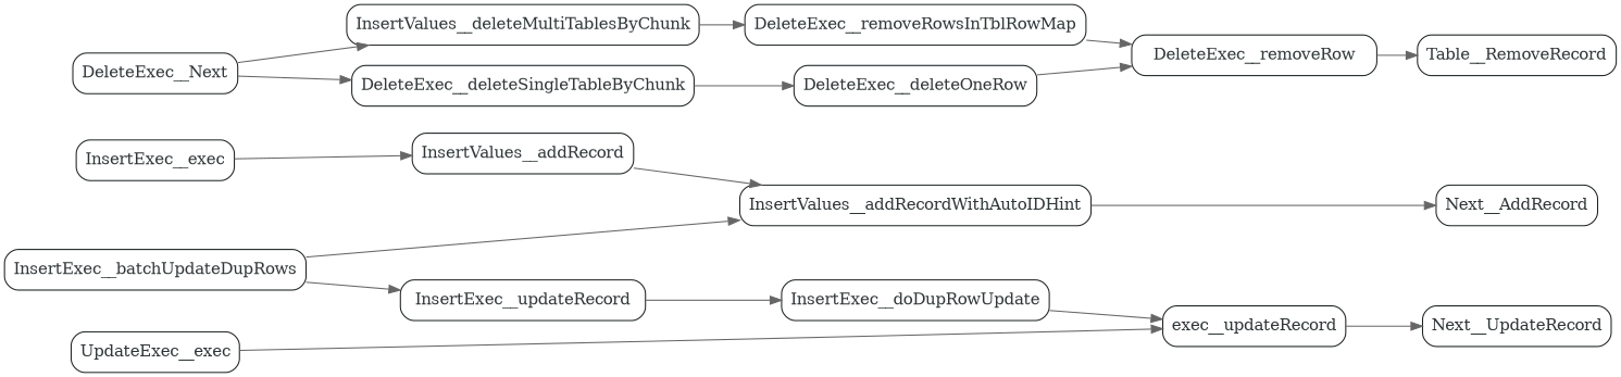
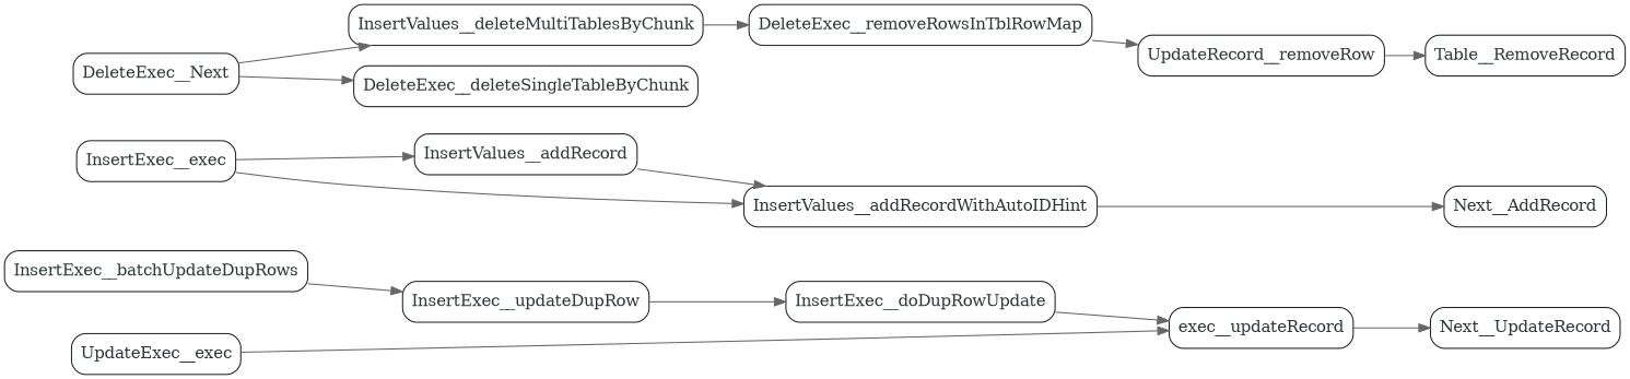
  digraph {
    newrank=true
    rankdir=LR
    node [color="#1c2123" fontcolor="#2f3638" shape=box style=rounded]
    edge [color=gray40]
    n1 [label=Next__AddRecord]
    n2 [label=Next__UpdateRecord]
    Table__RemoveRecord
    InsertExec__exec
    UpdateExec__exec
    DeleteExec__Next
    InsertValues__addRecord
    InsertValues__addRecordWithAutoIDHint
    n9 [label=exec__updateRecord]
    n10 [label=InsertValues__deleteMultiTablesByChunk]
    DeleteExec__deleteSingleTableByChunk
    InsertExec__batchUpdateDupRows
-   InsertExec__updateDupRow [label=InsertExec__updateRecord]
+   InsertExec__updateDupRow
    InsertExec__doDupRowUpdate
    DeleteExec__removeRowsInTblRowMap
-   DeleteExec__deleteOneRow
-   DeleteExec__removeRow
+   DeleteExec__removeRow [label=UpdateRecord__removeRow]
    subgraph sub_1 {
      rank=same
      n1
      n2
      Table__RemoveRecord
    }
    subgraph sub_2 {
      rank=same
      InsertExec__exec
      UpdateExec__exec
      DeleteExec__Next
    }
    InsertExec__exec -> InsertValues__addRecord
-   InsertExec__batchUpdateDupRows -> InsertValues__addRecordWithAutoIDHint
+   InsertExec__exec -> InsertValues__addRecordWithAutoIDHint
    UpdateExec__exec -> n9
    DeleteExec__Next -> n10
    DeleteExec__Next -> DeleteExec__deleteSingleTableByChunk
    InsertValues__addRecord -> InsertValues__addRecordWithAutoIDHint
    InsertValues__addRecordWithAutoIDHint -> n1
    n9 -> n2
    n10 -> DeleteExec__removeRowsInTblRowMap
-   DeleteExec__deleteSingleTableByChunk -> DeleteExec__deleteOneRow
    InsertExec__batchUpdateDupRows -> InsertExec__updateDupRow
    InsertExec__updateDupRow -> InsertExec__doDupRowUpdate
    InsertExec__doDupRowUpdate -> n9
    DeleteExec__removeRowsInTblRowMap -> DeleteExec__removeRow
-   DeleteExec__deleteOneRow -> DeleteExec__removeRow
    DeleteExec__removeRow -> Table__RemoveRecord
  }
